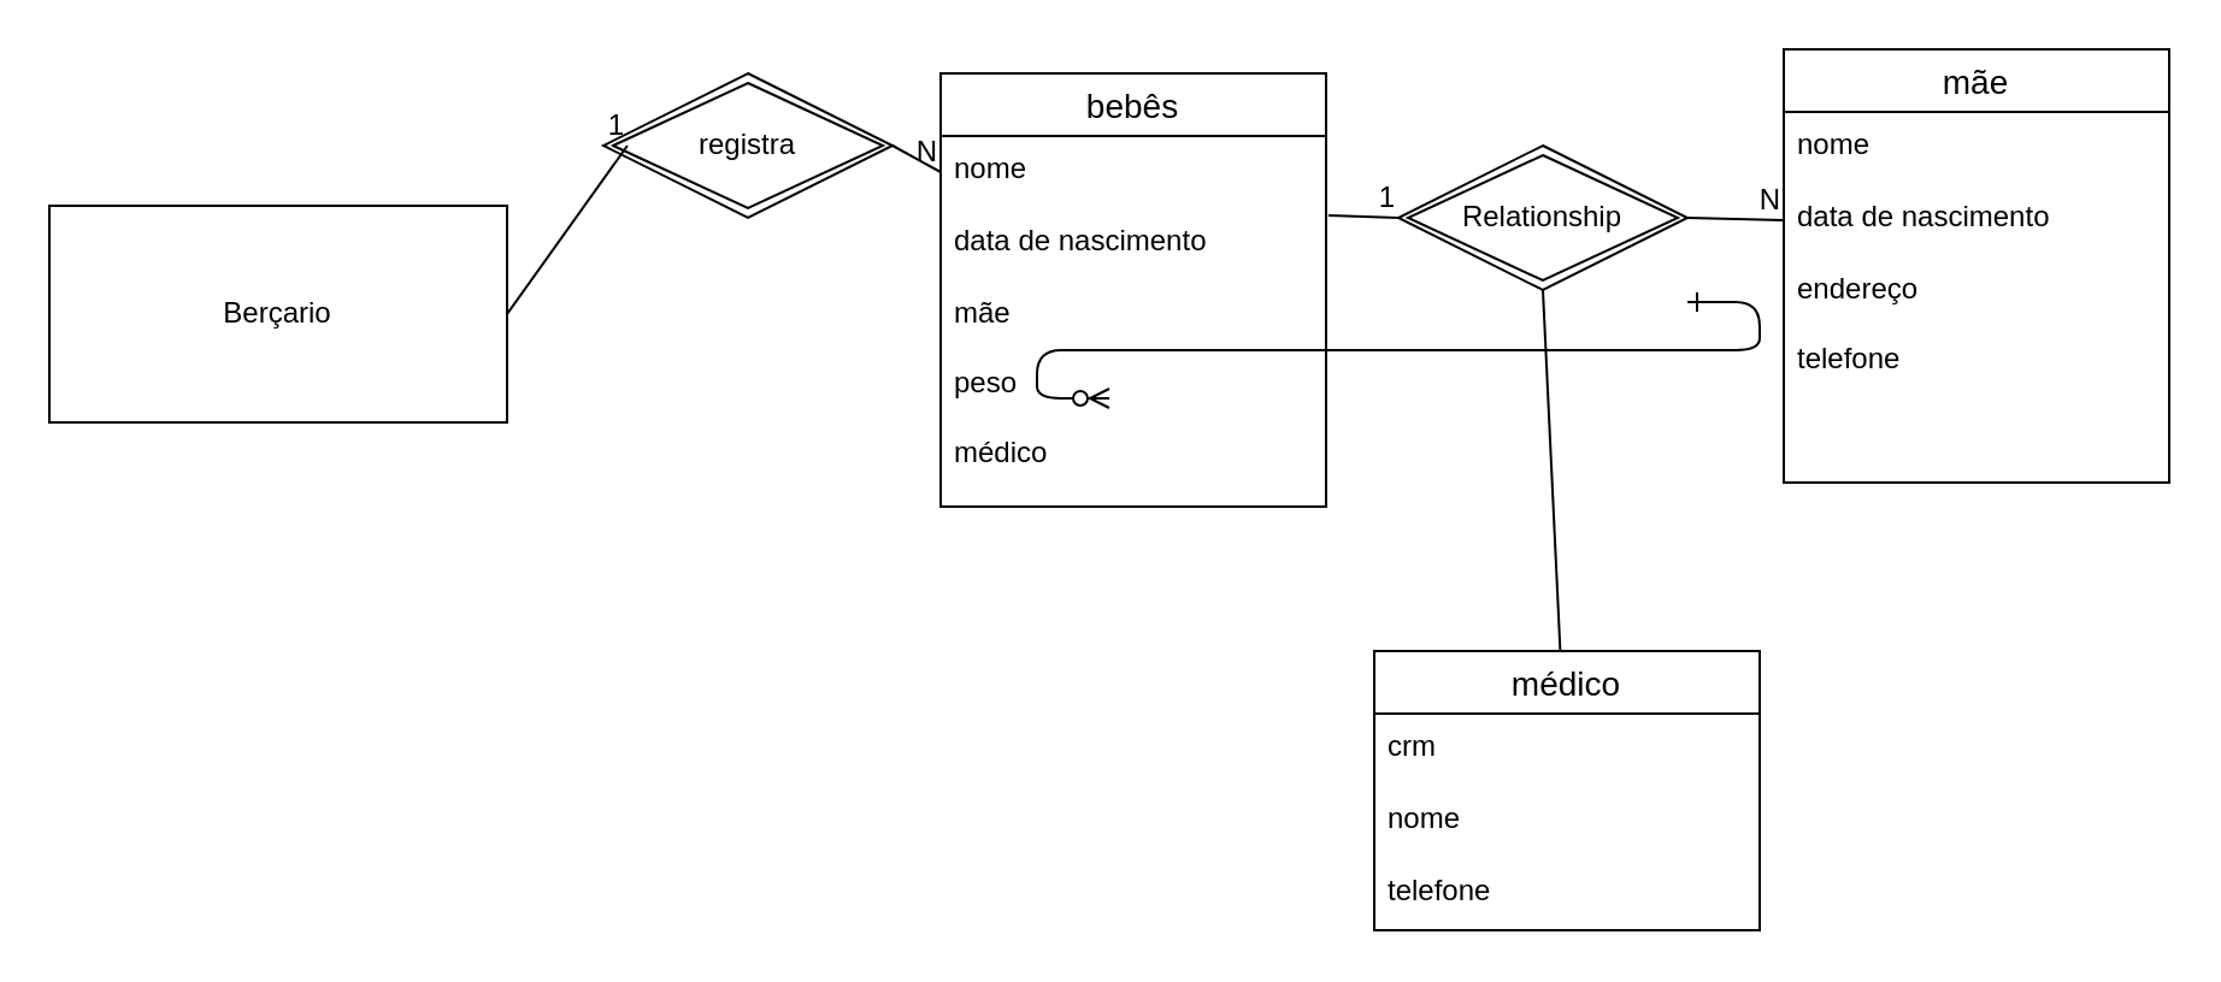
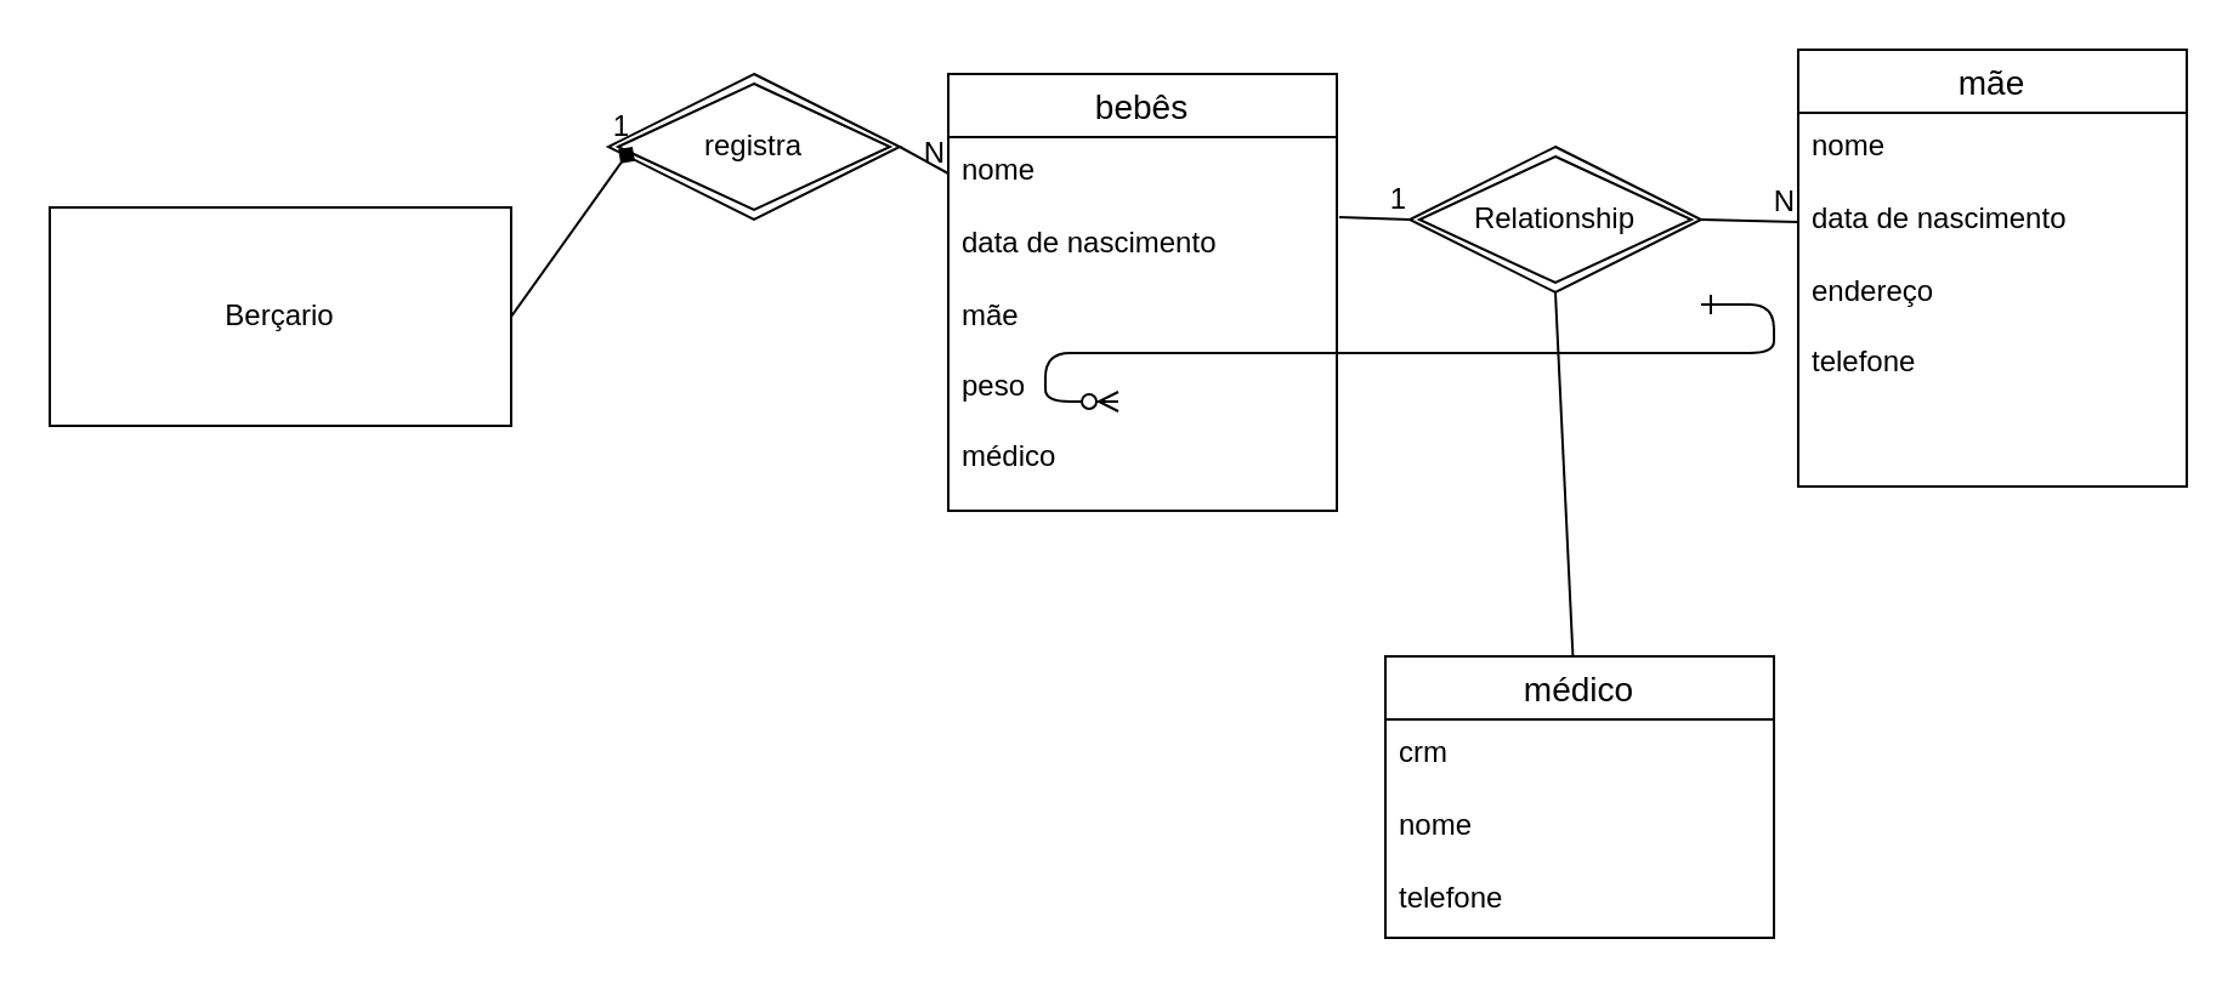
  <mxCell id="0" />
  <mxCell id="1" parent="0" />
  <mxCell id="2" value="" style="edgeStyle=entityRelationEdgeStyle;endArrow=ERzeroToMany;startArrow=ERone;endFill=1;startFill=0;" parent="1" edge="1"><mxGeometry width="100" height="100" relative="1" as="geometry"><mxPoint x="700" y="125" as="sourcePoint" /><mxPoint x="460" y="165" as="targetPoint" /></mxGeometry></mxCell>
  <mxCell id="3" value="Berçario" style="whiteSpace=wrap;html=1;align=center;" vertex="1" parent="1"><mxGeometry x="20" y="85" width="190" height="90" as="geometry" /></mxCell>
  <mxCell id="4" value="registra" style="shape=rhombus;double=1;perimeter=rhombusPerimeter;whiteSpace=wrap;html=1;align=center;" vertex="1" parent="1"><mxGeometry x="250" y="30" width="120" height="60" as="geometry" /></mxCell>
  <mxCell id="5" value="bebês" style="swimlane;fontStyle=0;childLayout=stackLayout;horizontal=1;startSize=26;horizontalStack=0;resizeParent=1;resizeParentMax=0;resizeLast=0;collapsible=1;marginBottom=0;align=center;fontSize=14;" vertex="1" parent="1"><mxGeometry x="390" y="30" width="160" height="180" as="geometry" /></mxCell>
  <mxCell id="6" value="&lt;div&gt;nome&lt;/div&gt;&lt;div&gt;&lt;br&gt;&lt;/div&gt;&lt;div&gt;&lt;br&gt;&lt;/div&gt;" style="text;strokeColor=none;fillColor=none;spacingLeft=4;spacingRight=4;overflow=hidden;rotatable=0;points=[[0,0.5],[1,0.5]];portConstraint=eastwest;fontSize=12;whiteSpace=wrap;html=1;" vertex="1" parent="5"><mxGeometry y="26" width="160" height="30" as="geometry" /></mxCell>
  <mxCell id="7" value="data de nascimento" style="text;strokeColor=none;fillColor=none;spacingLeft=4;spacingRight=4;overflow=hidden;rotatable=0;points=[[0,0.5],[1,0.5]];portConstraint=eastwest;fontSize=12;whiteSpace=wrap;html=1;" vertex="1" parent="5"><mxGeometry y="56" width="160" height="30" as="geometry" /></mxCell>
  <mxCell id="8" value="&lt;div&gt;mãe&lt;/div&gt;&lt;div&gt;&lt;br&gt;&lt;/div&gt;&lt;div&gt;peso&lt;/div&gt;&lt;div&gt;&lt;br&gt;&lt;/div&gt;&lt;div&gt;médico&lt;br&gt;&lt;/div&gt;" style="text;strokeColor=none;fillColor=none;spacingLeft=4;spacingRight=4;overflow=hidden;rotatable=0;points=[[0,0.5],[1,0.5]];portConstraint=eastwest;fontSize=12;whiteSpace=wrap;html=1;" vertex="1" parent="5"><mxGeometry y="86" width="160" height="94" as="geometry" /></mxCell>
  <mxCell id="9" value="médico" style="swimlane;fontStyle=0;childLayout=stackLayout;horizontal=1;startSize=26;horizontalStack=0;resizeParent=1;resizeParentMax=0;resizeLast=0;collapsible=1;marginBottom=0;align=center;fontSize=14;" vertex="1" parent="1"><mxGeometry x="570" y="270" width="160" height="116" as="geometry" /></mxCell>
  <mxCell id="10" value="crm" style="text;strokeColor=none;fillColor=none;spacingLeft=4;spacingRight=4;overflow=hidden;rotatable=0;points=[[0,0.5],[1,0.5]];portConstraint=eastwest;fontSize=12;whiteSpace=wrap;html=1;" vertex="1" parent="9"><mxGeometry y="26" width="160" height="30" as="geometry" /></mxCell>
  <mxCell id="11" value="nome" style="text;strokeColor=none;fillColor=none;spacingLeft=4;spacingRight=4;overflow=hidden;rotatable=0;points=[[0,0.5],[1,0.5]];portConstraint=eastwest;fontSize=12;whiteSpace=wrap;html=1;" vertex="1" parent="9"><mxGeometry y="56" width="160" height="30" as="geometry" /></mxCell>
  <mxCell id="12" value="telefone" style="text;strokeColor=none;fillColor=none;spacingLeft=4;spacingRight=4;overflow=hidden;rotatable=0;points=[[0,0.5],[1,0.5]];portConstraint=eastwest;fontSize=12;whiteSpace=wrap;html=1;" vertex="1" parent="9"><mxGeometry y="86" width="160" height="30" as="geometry" /></mxCell>
  <mxCell id="13" value="Relationship" style="shape=rhombus;double=1;perimeter=rhombusPerimeter;whiteSpace=wrap;html=1;align=center;" vertex="1" parent="1"><mxGeometry x="580" y="60" width="120" height="60" as="geometry" /></mxCell>
  <mxCell id="14" value="mãe" style="swimlane;fontStyle=0;childLayout=stackLayout;horizontal=1;startSize=26;horizontalStack=0;resizeParent=1;resizeParentMax=0;resizeLast=0;collapsible=1;marginBottom=0;align=center;fontSize=14;" vertex="1" parent="1"><mxGeometry x="740" y="20" width="160" height="180" as="geometry" /></mxCell>
  <mxCell id="15" value="&lt;div&gt;nome&lt;/div&gt;&lt;div&gt;&lt;br&gt;&lt;/div&gt;&lt;div&gt;&lt;br&gt;&lt;/div&gt;" style="text;strokeColor=none;fillColor=none;spacingLeft=4;spacingRight=4;overflow=hidden;rotatable=0;points=[[0,0.5],[1,0.5]];portConstraint=eastwest;fontSize=12;whiteSpace=wrap;html=1;" vertex="1" parent="14"><mxGeometry y="26" width="160" height="30" as="geometry" /></mxCell>
  <mxCell id="16" value="data de nascimento" style="text;strokeColor=none;fillColor=none;spacingLeft=4;spacingRight=4;overflow=hidden;rotatable=0;points=[[0,0.5],[1,0.5]];portConstraint=eastwest;fontSize=12;whiteSpace=wrap;html=1;" vertex="1" parent="14"><mxGeometry y="56" width="160" height="30" as="geometry" /></mxCell>
  <mxCell id="17" value="&lt;div&gt;endereço&lt;/div&gt;&lt;div&gt;&lt;br&gt;&lt;/div&gt;telefone" style="text;strokeColor=none;fillColor=none;spacingLeft=4;spacingRight=4;overflow=hidden;rotatable=0;points=[[0,0.5],[1,0.5]];portConstraint=eastwest;fontSize=12;whiteSpace=wrap;html=1;" vertex="1" parent="14"><mxGeometry y="86" width="160" height="94" as="geometry" /></mxCell>
- <mxCell id="18" value="" style="endArrow=none;html=1;rounded=0;exitX=1;exitY=0.5;exitDx=0;exitDy=0;entryX=0.083;entryY=0.5;entryDx=0;entryDy=0;entryPerimeter=0;" edge="1" parent="1" source="3" target="4"><mxGeometry relative="1" as="geometry"><mxPoint x="340" y="340" as="sourcePoint" /><mxPoint x="500" y="340" as="targetPoint" /></mxGeometry></mxCell>
+ <mxCell id="18" value="" style="endArrow=diamond;html=1;rounded=0;exitX=1;exitY=0.5;exitDx=0;exitDy=0;entryX=0.083;entryY=0.5;entryDx=0;entryDy=0;entryPerimeter=0;" edge="1" parent="1" source="3" target="4"><mxGeometry relative="1" as="geometry"><mxPoint x="340" y="340" as="sourcePoint" /><mxPoint x="500" y="340" as="targetPoint" /></mxGeometry></mxCell>
  <mxCell id="19" value="1" style="resizable=0;html=1;whiteSpace=wrap;align=right;verticalAlign=bottom;" connectable="0" vertex="1" parent="18"><mxGeometry x="1" relative="1" as="geometry" /></mxCell>
  <mxCell id="20" value="" style="endArrow=none;html=1;rounded=0;exitX=1.006;exitY=0.1;exitDx=0;exitDy=0;exitPerimeter=0;entryX=0;entryY=0.5;entryDx=0;entryDy=0;" edge="1" parent="1" source="7" target="13"><mxGeometry relative="1" as="geometry"><mxPoint x="340" y="340" as="sourcePoint" /><mxPoint x="500" y="340" as="targetPoint" /></mxGeometry></mxCell>
  <mxCell id="21" value="1" style="resizable=0;html=1;whiteSpace=wrap;align=right;verticalAlign=bottom;" connectable="0" vertex="1" parent="20"><mxGeometry x="1" relative="1" as="geometry" /></mxCell>
  <mxCell id="22" value="" style="endArrow=none;html=1;rounded=0;exitX=0.5;exitY=1;exitDx=0;exitDy=0;" edge="1" parent="1" source="13" target="9"><mxGeometry relative="1" as="geometry"><mxPoint x="340" y="340" as="sourcePoint" /><mxPoint x="500" y="340" as="targetPoint" /></mxGeometry></mxCell>
  <mxCell id="23" value="" style="endArrow=none;html=1;rounded=0;exitX=1;exitY=0.5;exitDx=0;exitDy=0;entryX=0;entryY=0.5;entryDx=0;entryDy=0;" edge="1" parent="1" source="4" target="6"><mxGeometry relative="1" as="geometry"><mxPoint x="340" y="340" as="sourcePoint" /><mxPoint x="500" y="340" as="targetPoint" /></mxGeometry></mxCell>
  <mxCell id="24" value="N" style="resizable=0;html=1;whiteSpace=wrap;align=right;verticalAlign=bottom;" connectable="0" vertex="1" parent="23"><mxGeometry x="1" relative="1" as="geometry" /></mxCell>
  <mxCell id="25" value="" style="endArrow=none;html=1;rounded=0;exitX=1;exitY=0.5;exitDx=0;exitDy=0;entryX=0;entryY=0.5;entryDx=0;entryDy=0;" edge="1" parent="1" source="13" target="16"><mxGeometry relative="1" as="geometry"><mxPoint x="720" y="120" as="sourcePoint" /><mxPoint x="500" y="340" as="targetPoint" /></mxGeometry></mxCell>
  <mxCell id="26" value="N" style="resizable=0;html=1;whiteSpace=wrap;align=right;verticalAlign=bottom;" connectable="0" vertex="1" parent="25"><mxGeometry x="1" relative="1" as="geometry" /></mxCell>
